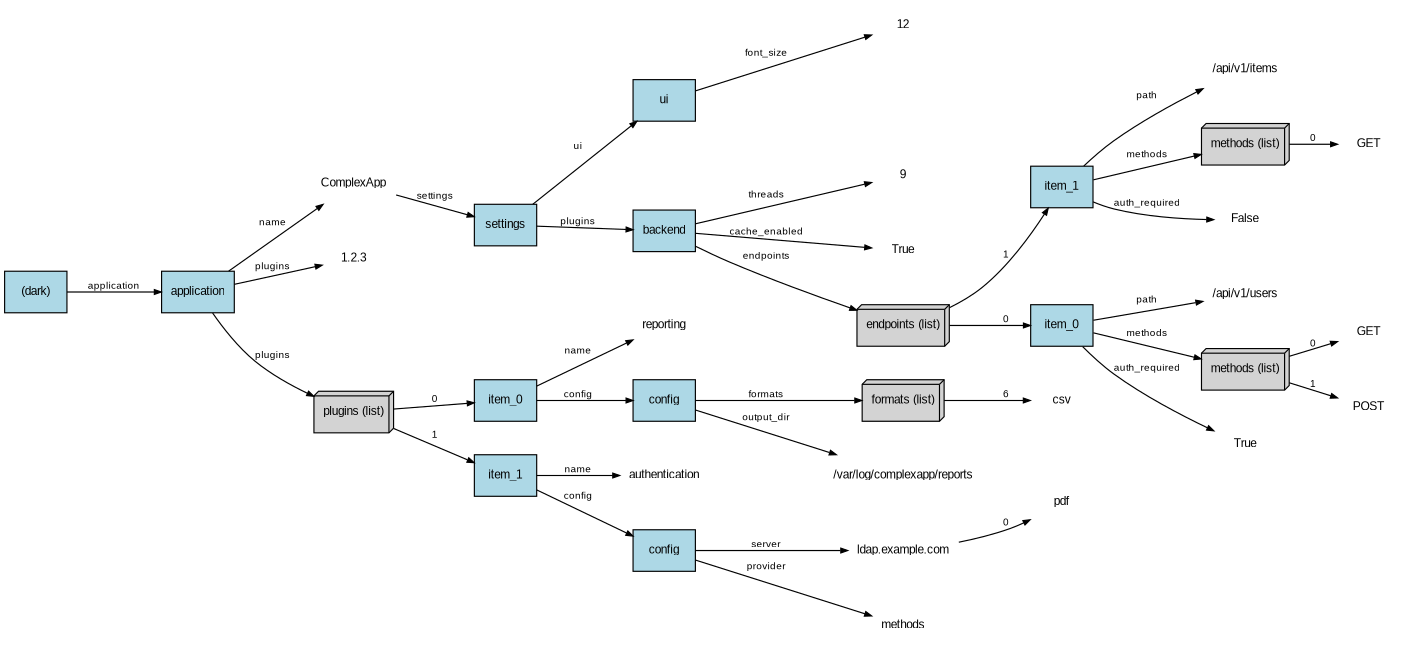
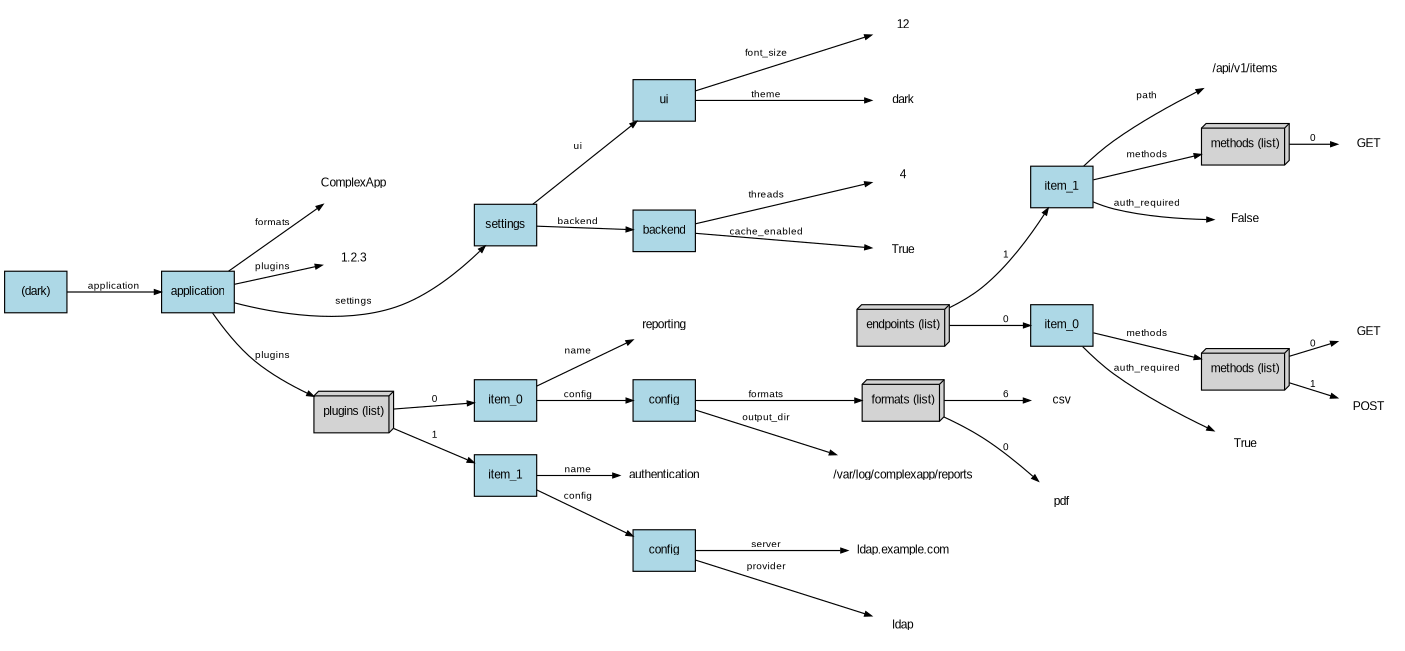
  digraph {
    fontname="Liberation Sans"
    fontsize=12
    labeljust=l
    nodesep=0.4
    rankdir=LR
    ranksep=0.5
    node [fontname="Liberation Sans" fontsize=10 shape=plaintext]
    edge [arrowsize=0.6 fontname="Liberation Sans" fontsize=9]
    n1 [fillcolor=lightblue label="(dark)" shape=box style=filled]
    n2 [fillcolor=lightblue label=application shape=box style=filled]
    n3 [label=ComplexApp]
    n4 [label="1.2.3"]
    n5 [fillcolor=lightblue label=settings shape=box style=filled]
    n6 [fillcolor=lightgrey label="plugins (list)" shape=box3d style=filled]
    n7 [fillcolor=lightblue label=ui shape=box style=filled]
    n8 [fillcolor=lightblue label=backend shape=box style=filled]
    n9 [fillcolor=lightblue label=item_0 shape=box style=filled]
    n10 [fillcolor=lightblue label=item_1 shape=box style=filled]
+   n11 [label=dark]
    n12 [label=12]
-   n13 [label=9]
+   n13 [label=4]
    n14 [label=True]
    n15 [fillcolor=lightgrey label="endpoints (list)" shape=box3d style=filled]
    n16 [fillcolor=lightblue label=item_0 shape=box style=filled]
    n17 [fillcolor=lightblue label=item_1 shape=box style=filled]
-   n18 [label="/api/v1/users"]
    n19 [fillcolor=lightgrey label="methods (list)" shape=box3d style=filled]
    n20 [label=True]
    n21 [label="/api/v1/items"]
    n22 [fillcolor=lightgrey label="methods (list)" shape=box3d style=filled]
    n23 [label=False]
    n24 [label=GET]
    n25 [label=POST]
    n26 [label=GET]
    n27 [label=reporting]
    n28 [fillcolor=lightblue label=config shape=box style=filled]
    n29 [label=authentication]
    n30 [fillcolor=lightblue label=config shape=box style=filled]
    n31 [label="/var/log/complexapp/reports"]
    n32 [fillcolor=lightgrey label="formats (list)" shape=box3d style=filled]
    n33 [label=pdf]
    n34 [label=csv]
-   n35 [label=methods]
+   n35 [label=ldap]
    n36 [label="ldap.example.com"]
    n1 -> n2 [label=application]
-   n2 -> n3 [label=name]
+   n2 -> n3 [label=formats]
    n2 -> n4 [label=plugins]
-   n3 -> n5 [label=settings]
+   n2 -> n5 [label=settings]
    n2 -> n6 [label=plugins]
    n5 -> n7 [label=ui]
-   n5 -> n8 [label=plugins]
+   n5 -> n8 [label=backend]
    n6 -> n9 [label=0]
    n6 -> n10 [label=1]
+   n7 -> n11 [label=theme]
    n7 -> n12 [label=font_size]
    n8 -> n13 [label=threads]
    n8 -> n14 [label=cache_enabled]
-   n8 -> n15 [label=endpoints]
    n9 -> n27 [label=name]
    n9 -> n28 [label=config]
    n10 -> n29 [label=name]
    n10 -> n30 [label=config]
    n15 -> n16 [label=0]
    n15 -> n17 [label=1]
-   n16 -> n18 [label=path]
    n16 -> n19 [label=methods]
    n16 -> n20 [label=auth_required]
    n17 -> n21 [label=path]
    n17 -> n22 [label=methods]
    n17 -> n23 [label=auth_required]
    n19 -> n24 [label=0]
    n19 -> n25 [label=1]
    n22 -> n26 [label=0]
    n28 -> n31 [label=output_dir]
    n28 -> n32 [label=formats]
    n30 -> n35 [label=provider]
    n30 -> n36 [label=server]
-   n36 -> n33 [label=0]
+   n32 -> n33 [label=0]
    n32 -> n34 [label=6]
  }
